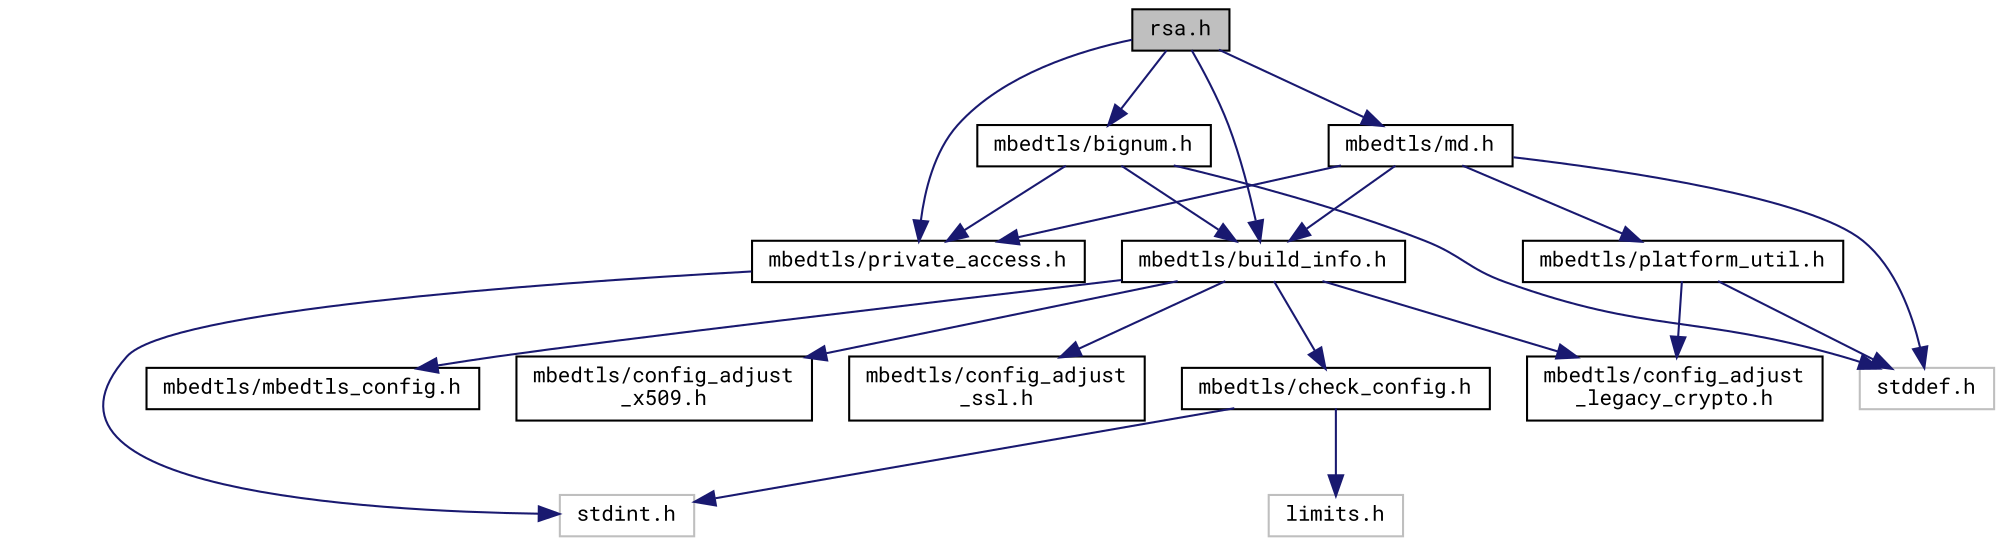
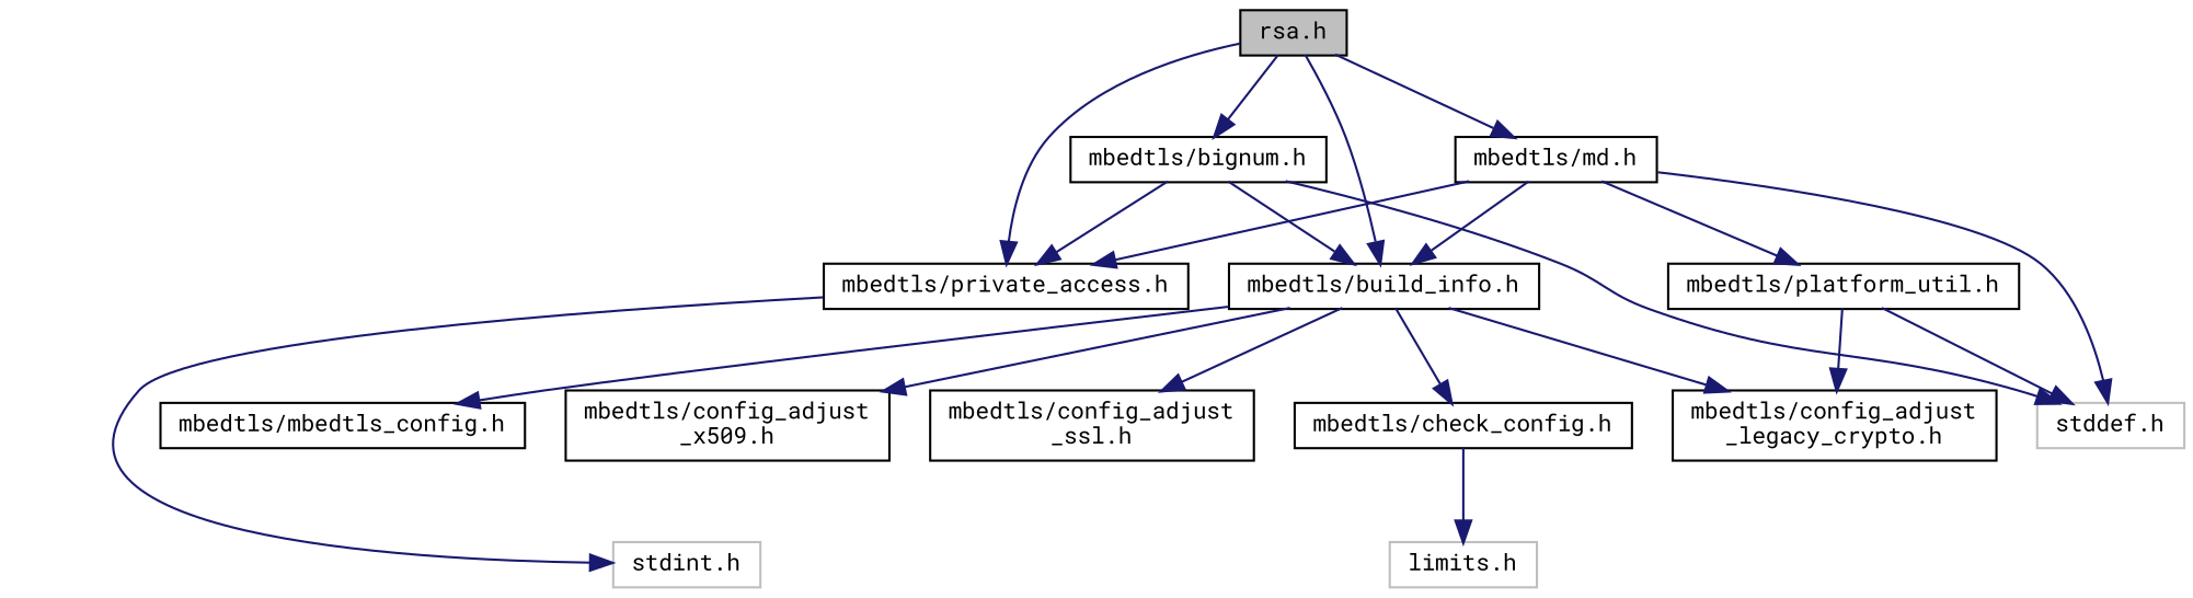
  digraph {
    fontname="Roboto Mono"
    node [color=black fillcolor=white fontname="Roboto Mono" fontsize=10 shape=record style=filled]
    edge [color=midnightblue fontname="Roboto Mono" fontsize=10 labelfontname=Helvetica labelfontsize=10 style=solid]
    n1 [fillcolor=grey75 fontcolor=black height=0.2 label="rsa.h" width=0.4]
    n2 [height=0.2 label="mbedtls/private_access.h" width=0.4]
    n3 [height=0.2 label="mbedtls/build_info.h" width=0.4]
    n4 [height=0.2 label="mbedtls/bignum.h" width=0.4]
    n5 [height=0.2 label="mbedtls/md.h" width=0.4]
    n6 [color=grey75 height=0.2 label="stdint.h" width=0.4]
    n7 [height=0.2 label="mbedtls/mbedtls_config.h" width=0.4]
    n8 [height=0.2 label="mbedtls/config_adjust\l_legacy_crypto.h" width=0.4]
    n9 [height=0.2 label="mbedtls/config_adjust\l_x509.h" width=0.4]
    n10 [height=0.2 label="mbedtls/config_adjust\l_ssl.h" width=0.4]
    n11 [height=0.2 label="mbedtls/check_config.h" width=0.4]
    n12 [color=grey75 height=0.2 label="stddef.h" width=0.4]
    n13 [height=0.2 label="mbedtls/platform_util.h" width=0.4]
    n14 [color=grey75 height=0.2 label="limits.h" width=0.4]
    n1 -> n2
    n1 -> n3
    n1 -> n4
    n1 -> n5
    n2 -> n6
    n3 -> n7
    n3 -> n8
    n3 -> n9
    n3 -> n10
    n3 -> n11
    n4 -> n2
    n4 -> n3
    n4 -> n12
    n5 -> n2
    n5 -> n3
    n5 -> n12
    n5 -> n13
-   n11 -> n6
    n11 -> n14
    n13 -> n8
    n13 -> n12
  }
